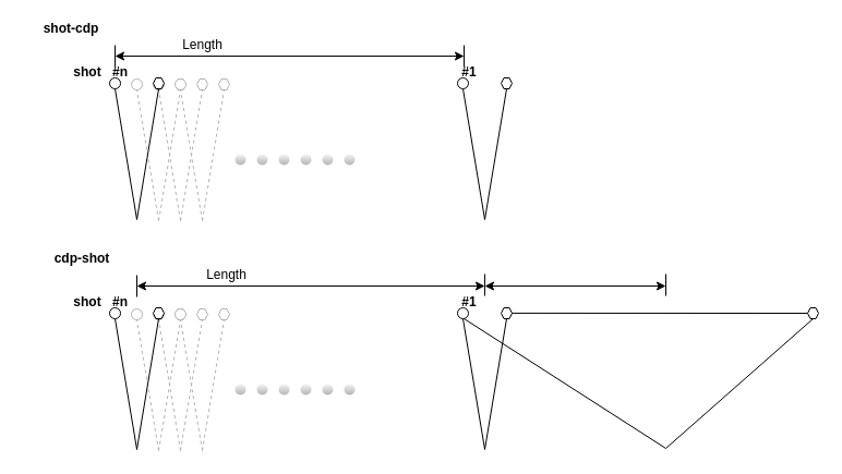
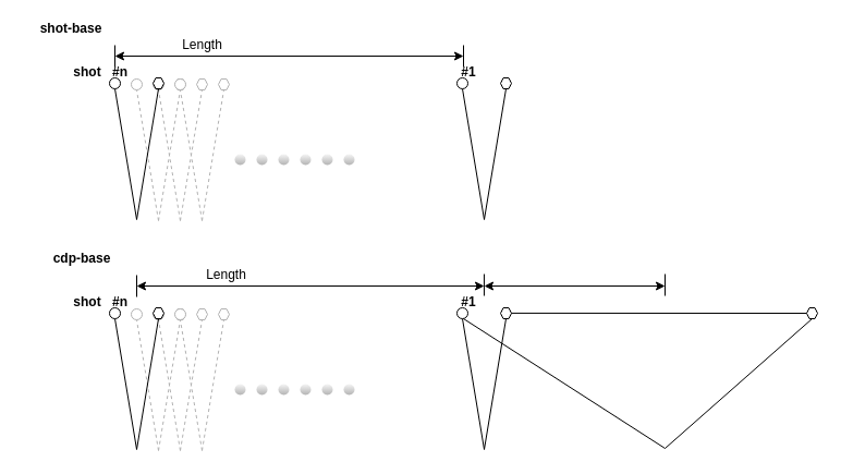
  <mxCell id="0" />
  <mxCell id="1" parent="0" />
  <mxCell id="2" value="" style="ellipse;whiteSpace=wrap;html=1;aspect=fixed;strokeColor=#B3B3B3;" vertex="1" parent="1"><mxGeometry x="140" y="72" width="10" height="10" as="geometry" /></mxCell>
  <mxCell id="3" value="" style="endArrow=none;html=1;" edge="1" parent="1"><mxGeometry width="50" height="50" relative="1" as="geometry"><mxPoint x="125" y="201" as="sourcePoint" /><mxPoint x="105" y="81" as="targetPoint" /></mxGeometry></mxCell>
  <mxCell id="4" value="" style="ellipse;whiteSpace=wrap;html=1;aspect=fixed;" vertex="1" parent="1"><mxGeometry x="100" y="71" width="10" height="10" as="geometry" /></mxCell>
  <mxCell id="5" value="" style="shape=hexagon;perimeter=hexagonPerimeter2;whiteSpace=wrap;html=1;" vertex="1" parent="1"><mxGeometry x="140" y="71" width="10" height="10" as="geometry" /></mxCell>
  <mxCell id="6" value="" style="endArrow=none;html=1;" edge="1" parent="1"><mxGeometry width="50" height="50" relative="1" as="geometry"><mxPoint x="444" y="201" as="sourcePoint" /><mxPoint x="424" y="81" as="targetPoint" /></mxGeometry></mxCell>
  <mxCell id="7" value="" style="endArrow=none;html=1;" edge="1" parent="1"><mxGeometry width="50" height="50" relative="1" as="geometry"><mxPoint x="444" y="201" as="sourcePoint" /><mxPoint x="464" y="81" as="targetPoint" /></mxGeometry></mxCell>
  <mxCell id="8" value="" style="ellipse;whiteSpace=wrap;html=1;aspect=fixed;" vertex="1" parent="1"><mxGeometry x="419" y="71" width="10" height="10" as="geometry" /></mxCell>
  <mxCell id="9" value="" style="shape=hexagon;perimeter=hexagonPerimeter2;whiteSpace=wrap;html=1;" vertex="1" parent="1"><mxGeometry x="459" y="71" width="10" height="10" as="geometry" /></mxCell>
  <mxCell id="10" value="" style="endArrow=classic;startArrow=classic;html=1;" edge="1" parent="1"><mxGeometry width="50" height="50" relative="1" as="geometry"><mxPoint x="105" y="51" as="sourcePoint" /><mxPoint x="425" y="51" as="targetPoint" /></mxGeometry></mxCell>
  <mxCell id="11" value="" style="endArrow=none;html=1;" edge="1" parent="1"><mxGeometry width="50" height="50" relative="1" as="geometry"><mxPoint x="105" y="61" as="sourcePoint" /><mxPoint x="105" y="41" as="targetPoint" /></mxGeometry></mxCell>
  <mxCell id="12" value="" style="endArrow=none;html=1;" edge="1" parent="1"><mxGeometry width="50" height="50" relative="1" as="geometry"><mxPoint x="425" y="61" as="sourcePoint" /><mxPoint x="425" y="41" as="targetPoint" /></mxGeometry></mxCell>
  <mxCell id="13" value="" style="endArrow=none;html=1;strokeColor=#B3B3B3;dashed=1;" edge="1" parent="1"><mxGeometry width="50" height="50" relative="1" as="geometry"><mxPoint x="145" y="202" as="sourcePoint" /><mxPoint x="125" y="82" as="targetPoint" /></mxGeometry></mxCell>
  <mxCell id="14" value="" style="endArrow=none;html=1;strokeColor=#B3B3B3;dashed=1;" edge="1" parent="1"><mxGeometry width="50" height="50" relative="1" as="geometry"><mxPoint x="145" y="202" as="sourcePoint" /><mxPoint x="165" y="82" as="targetPoint" /></mxGeometry></mxCell>
  <mxCell id="15" value="" style="ellipse;whiteSpace=wrap;html=1;aspect=fixed;strokeColor=#B3B3B3;" vertex="1" parent="1"><mxGeometry x="120" y="72" width="10" height="10" as="geometry" /></mxCell>
  <mxCell id="16" value="" style="shape=hexagon;perimeter=hexagonPerimeter2;whiteSpace=wrap;html=1;strokeColor=#B3B3B3;" vertex="1" parent="1"><mxGeometry x="160" y="72" width="10" height="10" as="geometry" /></mxCell>
  <mxCell id="17" value="" style="endArrow=none;html=1;strokeColor=#B3B3B3;dashed=1;" edge="1" parent="1"><mxGeometry width="50" height="50" relative="1" as="geometry"><mxPoint x="165" y="202" as="sourcePoint" /><mxPoint x="145" y="82" as="targetPoint" /></mxGeometry></mxCell>
  <mxCell id="18" value="" style="endArrow=none;html=1;strokeColor=#B3B3B3;dashed=1;" edge="1" parent="1"><mxGeometry width="50" height="50" relative="1" as="geometry"><mxPoint x="165" y="202" as="sourcePoint" /><mxPoint x="185" y="82" as="targetPoint" /></mxGeometry></mxCell>
  <mxCell id="19" value="" style="shape=hexagon;perimeter=hexagonPerimeter2;whiteSpace=wrap;html=1;strokeColor=#B3B3B3;" vertex="1" parent="1"><mxGeometry x="180" y="72" width="10" height="10" as="geometry" /></mxCell>
  <mxCell id="20" value="" style="endArrow=none;html=1;strokeColor=#B3B3B3;dashed=1;" edge="1" parent="1"><mxGeometry width="50" height="50" relative="1" as="geometry"><mxPoint x="185" y="202" as="sourcePoint" /><mxPoint x="165" y="82" as="targetPoint" /></mxGeometry></mxCell>
  <mxCell id="21" value="" style="endArrow=none;html=1;strokeColor=#B3B3B3;dashed=1;" edge="1" parent="1"><mxGeometry width="50" height="50" relative="1" as="geometry"><mxPoint x="185" y="202" as="sourcePoint" /><mxPoint x="205" y="82" as="targetPoint" /></mxGeometry></mxCell>
  <mxCell id="22" value="" style="ellipse;whiteSpace=wrap;html=1;aspect=fixed;strokeColor=#B3B3B3;" vertex="1" parent="1"><mxGeometry x="160" y="72" width="10" height="10" as="geometry" /></mxCell>
  <mxCell id="23" value="" style="shape=hexagon;perimeter=hexagonPerimeter2;whiteSpace=wrap;html=1;strokeColor=#B3B3B3;" vertex="1" parent="1"><mxGeometry x="200" y="72" width="10" height="10" as="geometry" /></mxCell>
  <mxCell id="24" value="" style="ellipse;whiteSpace=wrap;html=1;aspect=fixed;gradientColor=#b3b3b3;fillColor=#f5f5f5;strokeColor=none;" vertex="1" parent="1"><mxGeometry x="215" y="141" width="10" height="10" as="geometry" /></mxCell>
  <mxCell id="25" value="" style="ellipse;whiteSpace=wrap;html=1;aspect=fixed;gradientColor=#b3b3b3;fillColor=#f5f5f5;strokeColor=none;" vertex="1" parent="1"><mxGeometry x="235" y="141" width="10" height="10" as="geometry" /></mxCell>
  <mxCell id="26" value="" style="ellipse;whiteSpace=wrap;html=1;aspect=fixed;gradientColor=#b3b3b3;fillColor=#f5f5f5;strokeColor=none;" vertex="1" parent="1"><mxGeometry x="255" y="141" width="10" height="10" as="geometry" /></mxCell>
  <mxCell id="27" value="" style="ellipse;whiteSpace=wrap;html=1;aspect=fixed;gradientColor=#b3b3b3;fillColor=#f5f5f5;strokeColor=none;" vertex="1" parent="1"><mxGeometry x="275" y="141" width="10" height="10" as="geometry" /></mxCell>
  <mxCell id="28" value="" style="ellipse;whiteSpace=wrap;html=1;aspect=fixed;gradientColor=#b3b3b3;fillColor=#f5f5f5;strokeColor=none;" vertex="1" parent="1"><mxGeometry x="295" y="141" width="10" height="10" as="geometry" /></mxCell>
  <mxCell id="29" value="" style="ellipse;whiteSpace=wrap;html=1;aspect=fixed;gradientColor=#b3b3b3;fillColor=#f5f5f5;strokeColor=none;" vertex="1" parent="1"><mxGeometry x="315" y="141" width="10" height="10" as="geometry" /></mxCell>
  <mxCell id="30" value="Length" style="text;html=1;align=center;verticalAlign=middle;resizable=0;points=[];autosize=1;" vertex="1" parent="1"><mxGeometry x="160" y="31" width="50" height="20" as="geometry" /></mxCell>
  <mxCell id="31" value="" style="endArrow=none;html=1;" edge="1" parent="1"><mxGeometry width="50" height="50" relative="1" as="geometry"><mxPoint x="125" y="201" as="sourcePoint" /><mxPoint x="145" y="81" as="targetPoint" /></mxGeometry></mxCell>
  <mxCell id="32" value="&lt;font style=&quot;font-size: 12px&quot;&gt;&lt;b&gt;#1&lt;/b&gt;&lt;/font&gt;" style="text;html=1;strokeColor=none;fillColor=none;align=center;verticalAlign=middle;whiteSpace=wrap;rounded=0;" vertex="1" parent="1"><mxGeometry x="410" y="60" width="40" height="11" as="geometry" /></mxCell>
  <mxCell id="33" value="&lt;font style=&quot;font-size: 12px&quot;&gt;&lt;b&gt;shot&lt;/b&gt;&lt;/font&gt;" style="text;html=1;strokeColor=none;fillColor=none;align=center;verticalAlign=middle;whiteSpace=wrap;rounded=0;" vertex="1" parent="1"><mxGeometry x="60" y="60" width="40" height="11" as="geometry" /></mxCell>
  <mxCell id="34" value="&lt;font style=&quot;font-size: 12px&quot;&gt;&lt;b&gt;#n&lt;/b&gt;&lt;/font&gt;" style="text;html=1;strokeColor=none;fillColor=none;align=center;verticalAlign=middle;whiteSpace=wrap;rounded=0;" vertex="1" parent="1"><mxGeometry x="90" y="60" width="40" height="11" as="geometry" /></mxCell>
- <mxCell id="35" value="&lt;font style=&quot;font-size: 12px&quot;&gt;&lt;b&gt;shot-cdp&lt;/b&gt;&lt;/font&gt;" style="text;html=1;strokeColor=none;fillColor=none;align=center;verticalAlign=middle;whiteSpace=wrap;rounded=0;" vertex="1" parent="1"><mxGeometry x="20" y="20" width="90" height="11" as="geometry" /></mxCell>
+ <mxCell id="35" value="&lt;font style=&quot;font-size: 12px&quot;&gt;&lt;b&gt;shot-base&lt;/b&gt;&lt;/font&gt;" style="text;html=1;strokeColor=none;fillColor=none;align=center;verticalAlign=middle;whiteSpace=wrap;rounded=0;" vertex="1" parent="1"><mxGeometry x="20" y="20" width="90" height="11" as="geometry" /></mxCell>
  <mxCell id="36" value="" style="ellipse;whiteSpace=wrap;html=1;aspect=fixed;strokeColor=#B3B3B3;" vertex="1" parent="1"><mxGeometry x="140" y="283" width="10" height="10" as="geometry" /></mxCell>
  <mxCell id="37" value="" style="endArrow=none;html=1;" edge="1" parent="1"><mxGeometry width="50" height="50" relative="1" as="geometry"><mxPoint x="125" y="412" as="sourcePoint" /><mxPoint x="105" y="292" as="targetPoint" /></mxGeometry></mxCell>
  <mxCell id="38" value="" style="ellipse;whiteSpace=wrap;html=1;aspect=fixed;" vertex="1" parent="1"><mxGeometry x="100" y="282" width="10" height="10" as="geometry" /></mxCell>
  <mxCell id="39" value="" style="shape=hexagon;perimeter=hexagonPerimeter2;whiteSpace=wrap;html=1;" vertex="1" parent="1"><mxGeometry x="140" y="282" width="10" height="10" as="geometry" /></mxCell>
  <mxCell id="40" value="" style="endArrow=none;html=1;" edge="1" parent="1"><mxGeometry width="50" height="50" relative="1" as="geometry"><mxPoint x="444" y="412" as="sourcePoint" /><mxPoint x="424" y="292" as="targetPoint" /></mxGeometry></mxCell>
  <mxCell id="41" value="" style="endArrow=none;html=1;" edge="1" parent="1"><mxGeometry width="50" height="50" relative="1" as="geometry"><mxPoint x="444" y="412" as="sourcePoint" /><mxPoint x="464" y="292" as="targetPoint" /></mxGeometry></mxCell>
  <mxCell id="42" value="" style="ellipse;whiteSpace=wrap;html=1;aspect=fixed;" vertex="1" parent="1"><mxGeometry x="419" y="282" width="10" height="10" as="geometry" /></mxCell>
  <mxCell id="43" value="" style="shape=hexagon;perimeter=hexagonPerimeter2;whiteSpace=wrap;html=1;" vertex="1" parent="1"><mxGeometry x="459" y="282" width="10" height="10" as="geometry" /></mxCell>
  <mxCell id="44" value="" style="endArrow=classic;startArrow=classic;html=1;" edge="1" parent="1"><mxGeometry width="50" height="50" relative="1" as="geometry"><mxPoint x="125" y="262" as="sourcePoint" /><mxPoint x="444" y="262" as="targetPoint" /></mxGeometry></mxCell>
  <mxCell id="45" value="" style="endArrow=none;html=1;" edge="1" parent="1"><mxGeometry width="50" height="50" relative="1" as="geometry"><mxPoint x="125" y="272" as="sourcePoint" /><mxPoint x="125" y="252" as="targetPoint" /></mxGeometry></mxCell>
  <mxCell id="46" value="" style="endArrow=none;html=1;" edge="1" parent="1"><mxGeometry width="50" height="50" relative="1" as="geometry"><mxPoint x="443.96" y="271" as="sourcePoint" /><mxPoint x="443.96" y="251" as="targetPoint" /></mxGeometry></mxCell>
  <mxCell id="47" value="" style="endArrow=none;html=1;strokeColor=#B3B3B3;dashed=1;" edge="1" parent="1"><mxGeometry width="50" height="50" relative="1" as="geometry"><mxPoint x="145" y="413" as="sourcePoint" /><mxPoint x="125" y="293" as="targetPoint" /></mxGeometry></mxCell>
  <mxCell id="48" value="" style="endArrow=none;html=1;strokeColor=#B3B3B3;dashed=1;" edge="1" parent="1"><mxGeometry width="50" height="50" relative="1" as="geometry"><mxPoint x="145" y="413" as="sourcePoint" /><mxPoint x="165" y="293" as="targetPoint" /></mxGeometry></mxCell>
  <mxCell id="49" value="" style="ellipse;whiteSpace=wrap;html=1;aspect=fixed;strokeColor=#B3B3B3;" vertex="1" parent="1"><mxGeometry x="120" y="283" width="10" height="10" as="geometry" /></mxCell>
  <mxCell id="50" value="" style="shape=hexagon;perimeter=hexagonPerimeter2;whiteSpace=wrap;html=1;strokeColor=#B3B3B3;" vertex="1" parent="1"><mxGeometry x="160" y="283" width="10" height="10" as="geometry" /></mxCell>
  <mxCell id="51" value="" style="endArrow=none;html=1;strokeColor=#B3B3B3;dashed=1;" edge="1" parent="1"><mxGeometry width="50" height="50" relative="1" as="geometry"><mxPoint x="165" y="413" as="sourcePoint" /><mxPoint x="145" y="293" as="targetPoint" /></mxGeometry></mxCell>
  <mxCell id="52" value="" style="endArrow=none;html=1;strokeColor=#B3B3B3;dashed=1;" edge="1" parent="1"><mxGeometry width="50" height="50" relative="1" as="geometry"><mxPoint x="165" y="413" as="sourcePoint" /><mxPoint x="185" y="293" as="targetPoint" /></mxGeometry></mxCell>
  <mxCell id="53" value="" style="shape=hexagon;perimeter=hexagonPerimeter2;whiteSpace=wrap;html=1;strokeColor=#B3B3B3;" vertex="1" parent="1"><mxGeometry x="180" y="283" width="10" height="10" as="geometry" /></mxCell>
  <mxCell id="54" value="" style="endArrow=none;html=1;strokeColor=#B3B3B3;dashed=1;" edge="1" parent="1"><mxGeometry width="50" height="50" relative="1" as="geometry"><mxPoint x="185" y="413" as="sourcePoint" /><mxPoint x="165" y="293" as="targetPoint" /></mxGeometry></mxCell>
  <mxCell id="55" value="" style="endArrow=none;html=1;strokeColor=#B3B3B3;dashed=1;" edge="1" parent="1"><mxGeometry width="50" height="50" relative="1" as="geometry"><mxPoint x="185" y="413" as="sourcePoint" /><mxPoint x="205" y="293" as="targetPoint" /></mxGeometry></mxCell>
  <mxCell id="56" value="" style="ellipse;whiteSpace=wrap;html=1;aspect=fixed;strokeColor=#B3B3B3;" vertex="1" parent="1"><mxGeometry x="160" y="283" width="10" height="10" as="geometry" /></mxCell>
  <mxCell id="57" value="" style="shape=hexagon;perimeter=hexagonPerimeter2;whiteSpace=wrap;html=1;strokeColor=#B3B3B3;" vertex="1" parent="1"><mxGeometry x="200" y="283" width="10" height="10" as="geometry" /></mxCell>
  <mxCell id="58" value="" style="ellipse;whiteSpace=wrap;html=1;aspect=fixed;gradientColor=#b3b3b3;fillColor=#f5f5f5;strokeColor=none;" vertex="1" parent="1"><mxGeometry x="215" y="352" width="10" height="10" as="geometry" /></mxCell>
  <mxCell id="59" value="" style="ellipse;whiteSpace=wrap;html=1;aspect=fixed;gradientColor=#b3b3b3;fillColor=#f5f5f5;strokeColor=none;" vertex="1" parent="1"><mxGeometry x="235" y="352" width="10" height="10" as="geometry" /></mxCell>
  <mxCell id="60" value="" style="ellipse;whiteSpace=wrap;html=1;aspect=fixed;gradientColor=#b3b3b3;fillColor=#f5f5f5;strokeColor=none;" vertex="1" parent="1"><mxGeometry x="255" y="352" width="10" height="10" as="geometry" /></mxCell>
  <mxCell id="61" value="" style="ellipse;whiteSpace=wrap;html=1;aspect=fixed;gradientColor=#b3b3b3;fillColor=#f5f5f5;strokeColor=none;" vertex="1" parent="1"><mxGeometry x="275" y="352" width="10" height="10" as="geometry" /></mxCell>
  <mxCell id="62" value="" style="ellipse;whiteSpace=wrap;html=1;aspect=fixed;gradientColor=#b3b3b3;fillColor=#f5f5f5;strokeColor=none;" vertex="1" parent="1"><mxGeometry x="295" y="352" width="10" height="10" as="geometry" /></mxCell>
  <mxCell id="63" value="" style="ellipse;whiteSpace=wrap;html=1;aspect=fixed;gradientColor=#b3b3b3;fillColor=#f5f5f5;strokeColor=none;" vertex="1" parent="1"><mxGeometry x="315" y="352" width="10" height="10" as="geometry" /></mxCell>
  <mxCell id="64" value="Length" style="text;html=1;align=center;verticalAlign=middle;resizable=0;points=[];autosize=1;" vertex="1" parent="1"><mxGeometry x="182" y="242" width="50" height="20" as="geometry" /></mxCell>
  <mxCell id="65" value="" style="endArrow=none;html=1;" edge="1" parent="1"><mxGeometry width="50" height="50" relative="1" as="geometry"><mxPoint x="125" y="412" as="sourcePoint" /><mxPoint x="145" y="292" as="targetPoint" /></mxGeometry></mxCell>
  <mxCell id="66" value="&lt;font style=&quot;font-size: 12px&quot;&gt;&lt;b&gt;#1&lt;/b&gt;&lt;/font&gt;" style="text;html=1;strokeColor=none;fillColor=none;align=center;verticalAlign=middle;whiteSpace=wrap;rounded=0;" vertex="1" parent="1"><mxGeometry x="410" y="271" width="40" height="11" as="geometry" /></mxCell>
  <mxCell id="67" value="&lt;font style=&quot;font-size: 12px&quot;&gt;&lt;b&gt;shot&lt;/b&gt;&lt;/font&gt;" style="text;html=1;strokeColor=none;fillColor=none;align=center;verticalAlign=middle;whiteSpace=wrap;rounded=0;" vertex="1" parent="1"><mxGeometry x="60" y="271" width="40" height="11" as="geometry" /></mxCell>
  <mxCell id="68" value="&lt;font style=&quot;font-size: 12px&quot;&gt;&lt;b&gt;#n&lt;/b&gt;&lt;/font&gt;" style="text;html=1;strokeColor=none;fillColor=none;align=center;verticalAlign=middle;whiteSpace=wrap;rounded=0;" vertex="1" parent="1"><mxGeometry x="90" y="271" width="40" height="11" as="geometry" /></mxCell>
- <mxCell id="69" value="&lt;font style=&quot;font-size: 12px&quot;&gt;&lt;b&gt;cdp-shot&lt;/b&gt;&lt;/font&gt;" style="text;html=1;strokeColor=none;fillColor=none;align=center;verticalAlign=middle;whiteSpace=wrap;rounded=0;" vertex="1" parent="1"><mxGeometry x="30" y="231" width="90" height="11" as="geometry" /></mxCell>
+ <mxCell id="69" value="&lt;font style=&quot;font-size: 12px&quot;&gt;&lt;b&gt;cdp-base&lt;/b&gt;&lt;/font&gt;" style="text;html=1;strokeColor=none;fillColor=none;align=center;verticalAlign=middle;whiteSpace=wrap;rounded=0;" vertex="1" parent="1"><mxGeometry x="30" y="231" width="90" height="11" as="geometry" /></mxCell>
  <mxCell id="70" value="" style="endArrow=none;html=1;entryX=0;entryY=0.5;entryDx=0;entryDy=0;" edge="1" parent="1" target="71"><mxGeometry width="50" height="50" relative="1" as="geometry"><mxPoint x="469" y="286.9" as="sourcePoint" /><mxPoint x="690" y="286" as="targetPoint" /></mxGeometry></mxCell>
  <mxCell id="71" value="" style="shape=hexagon;perimeter=hexagonPerimeter2;whiteSpace=wrap;html=1;" vertex="1" parent="1"><mxGeometry x="740" y="282" width="10" height="10" as="geometry" /></mxCell>
  <mxCell id="72" value="" style="endArrow=none;html=1;" edge="1" parent="1"><mxGeometry width="50" height="50" relative="1" as="geometry"><mxPoint x="610" y="411" as="sourcePoint" /><mxPoint x="425" y="292" as="targetPoint" /></mxGeometry></mxCell>
  <mxCell id="73" value="" style="endArrow=none;html=1;entryX=0.5;entryY=1;entryDx=0;entryDy=0;" edge="1" parent="1" target="71"><mxGeometry width="50" height="50" relative="1" as="geometry"><mxPoint x="610" y="411" as="sourcePoint" /><mxPoint x="540" y="262" as="targetPoint" /></mxGeometry></mxCell>
  <mxCell id="74" value="" style="endArrow=classic;startArrow=classic;html=1;" edge="1" parent="1"><mxGeometry width="50" height="50" relative="1" as="geometry"><mxPoint x="444" y="262" as="sourcePoint" /><mxPoint x="610" y="262" as="targetPoint" /></mxGeometry></mxCell>
  <mxCell id="75" value="" style="endArrow=none;html=1;" edge="1" parent="1"><mxGeometry width="50" height="50" relative="1" as="geometry"><mxPoint x="610" y="271" as="sourcePoint" /><mxPoint x="610" y="251" as="targetPoint" /></mxGeometry></mxCell>
